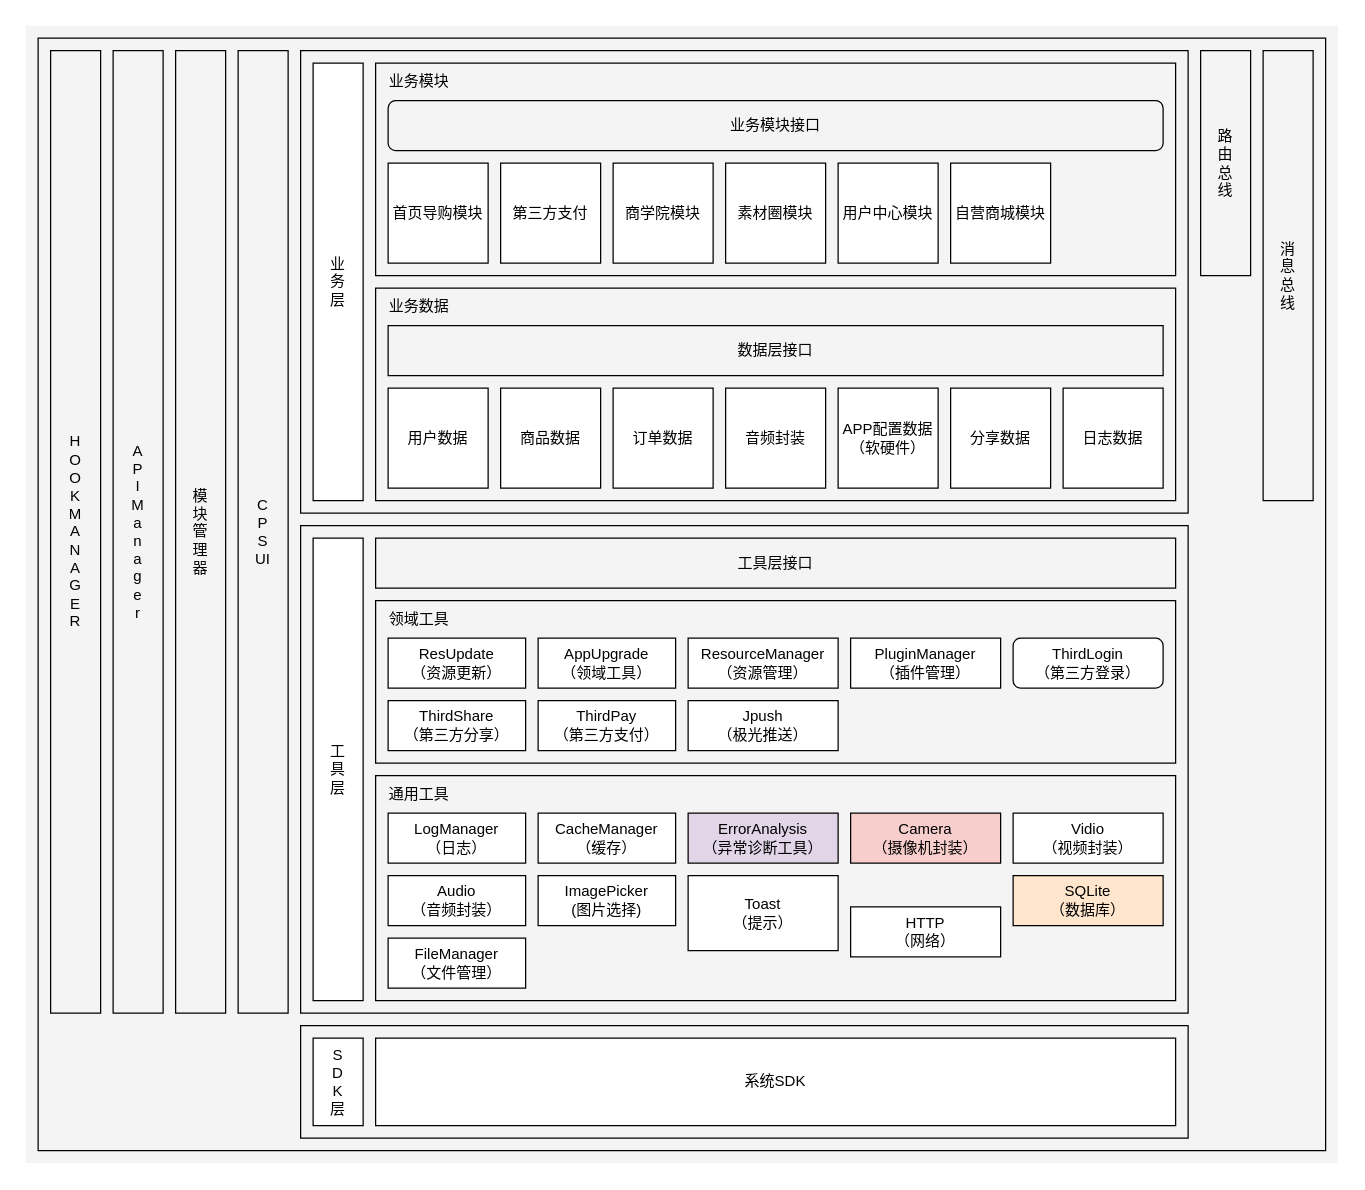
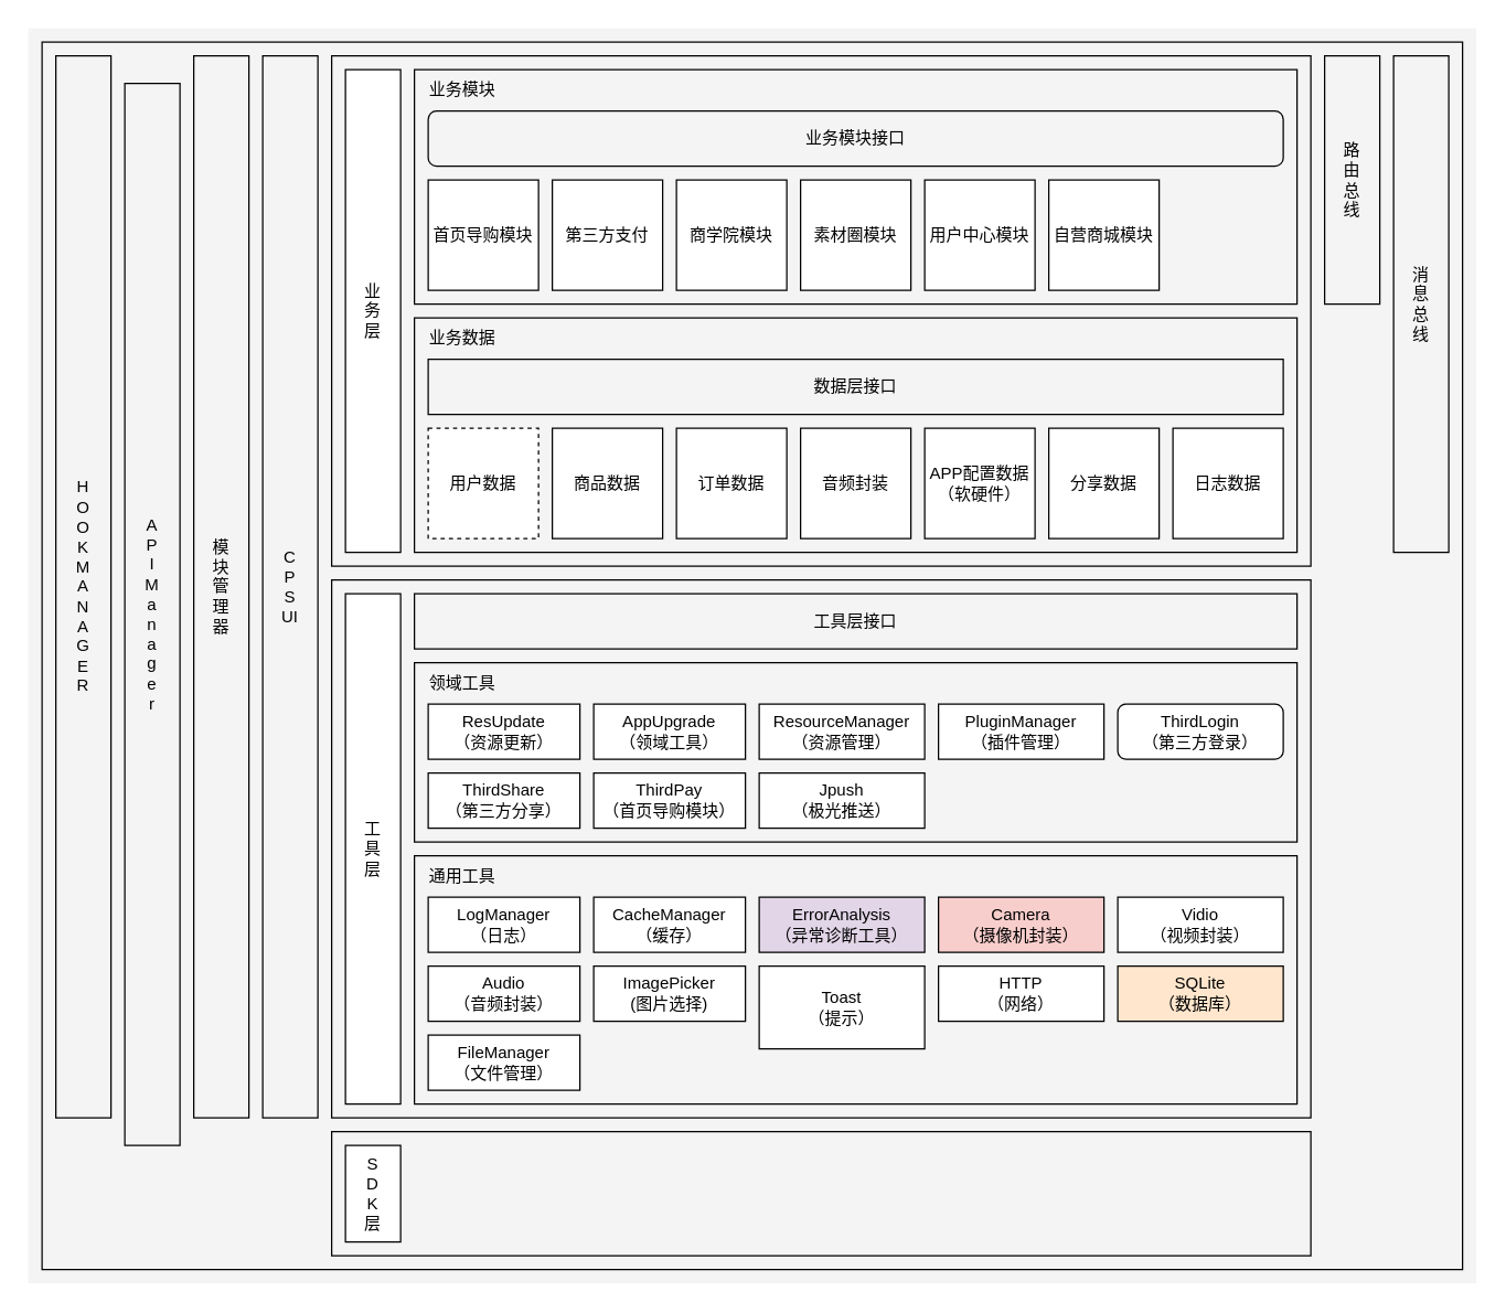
  <mxCell id="0" />
  <mxCell id="1" parent="0" />
  <mxCell id="2" value="" style="rounded=0;whiteSpace=wrap;html=1;fontColor=#333333;strokeColor=none;fillColor=#F4F4F4;" parent="1" vertex="1"><mxGeometry x="20" y="20" width="1050" height="910" as="geometry" /></mxCell>
  <mxCell id="3" value="" style="rounded=0;whiteSpace=wrap;html=1;fillColor=none;" parent="1" vertex="1"><mxGeometry x="30" y="30" width="1030" height="890" as="geometry" /></mxCell>
  <mxCell id="4" value="" style="rounded=0;whiteSpace=wrap;html=1;fillColor=none;" parent="1" vertex="1"><mxGeometry x="240" y="40" width="710" height="370" as="geometry" /></mxCell>
  <mxCell id="5" value="" style="rounded=0;whiteSpace=wrap;html=1;fillColor=none;" parent="1" vertex="1"><mxGeometry x="240" y="420" width="710" height="390" as="geometry" /></mxCell>
  <mxCell id="6" value="" style="rounded=0;whiteSpace=wrap;html=1;fillColor=none;" parent="1" vertex="1"><mxGeometry x="240" y="820" width="710" height="90" as="geometry" /></mxCell>
  <mxCell id="7" value="&lt;div&gt;路&lt;/div&gt;&lt;div&gt;由&lt;/div&gt;&lt;div&gt;总&lt;/div&gt;&lt;div&gt;线&lt;/div&gt;" style="rounded=0;whiteSpace=wrap;html=1;fillColor=none;" parent="1" vertex="1"><mxGeometry x="960" y="40" width="40" height="180" as="geometry" /></mxCell>
  <mxCell id="8" value="&lt;div&gt;消&lt;/div&gt;&lt;div&gt;息&lt;/div&gt;&lt;div&gt;总&lt;/div&gt;&lt;div&gt;线&lt;/div&gt;" style="rounded=0;whiteSpace=wrap;html=1;fillColor=none;" parent="1" vertex="1"><mxGeometry x="1010" y="40" width="40" height="360" as="geometry" /></mxCell>
  <mxCell id="9" value="H&lt;br&gt;O&lt;br&gt;O&lt;br&gt;K&lt;br&gt;M&lt;br&gt;A&lt;br&gt;N&lt;br&gt;A&lt;br&gt;G&lt;br&gt;E&lt;br&gt;R" style="rounded=0;whiteSpace=wrap;html=1;fillColor=none;" parent="1" vertex="1"><mxGeometry x="40" y="40" width="40" height="770" as="geometry" /></mxCell>
- <mxCell id="10" value="A&lt;br&gt;P&lt;br&gt;I&lt;br&gt;&lt;div&gt;M&lt;/div&gt;&lt;div&gt;a&lt;/div&gt;n&lt;br&gt;a&lt;br&gt;g&lt;br&gt;e&lt;br&gt;r" style="rounded=0;whiteSpace=wrap;html=1;fillColor=none;" parent="1" vertex="1"><mxGeometry x="90" y="40" width="40" height="770" as="geometry" /></mxCell>
+ <mxCell id="10" value="A&lt;br&gt;P&lt;br&gt;I&lt;br&gt;&lt;div&gt;M&lt;/div&gt;&lt;div&gt;a&lt;/div&gt;n&lt;br&gt;a&lt;br&gt;g&lt;br&gt;e&lt;br&gt;r" style="rounded=0;whiteSpace=wrap;html=1;fillColor=none;" parent="1" vertex="1"><mxGeometry x="90" y="60" width="40" height="770" as="geometry" /></mxCell>
  <mxCell id="11" value="&lt;div&gt;模&lt;/div&gt;&lt;div&gt;块&lt;/div&gt;&lt;div&gt;管&lt;/div&gt;&lt;div&gt;理&lt;/div&gt;&lt;div&gt;器&lt;/div&gt;" style="rounded=0;whiteSpace=wrap;html=1;fillColor=none;" parent="1" vertex="1"><mxGeometry x="140" y="40" width="40" height="770" as="geometry" /></mxCell>
  <mxCell id="12" value="&lt;div&gt;C&lt;/div&gt;&lt;div&gt;P&lt;/div&gt;&lt;div&gt;S&lt;br&gt;&lt;/div&gt;&lt;div&gt;UI&lt;/div&gt;" style="rounded=0;whiteSpace=wrap;html=1;fillColor=none;" parent="1" vertex="1"><mxGeometry x="190" y="40" width="40" height="770" as="geometry" /></mxCell>
  <mxCell id="13" value="&lt;div&gt;业&lt;/div&gt;&lt;div&gt;务&lt;/div&gt;&lt;div&gt;层&lt;/div&gt;" style="rounded=0;whiteSpace=wrap;html=1;" parent="1" vertex="1"><mxGeometry x="250" y="50" width="40" height="350" as="geometry" /></mxCell>
  <mxCell id="14" value="&lt;div&gt;工&lt;/div&gt;&lt;div&gt;具&lt;/div&gt;&lt;div&gt;层&lt;/div&gt;" style="rounded=0;whiteSpace=wrap;html=1;" parent="1" vertex="1"><mxGeometry x="250" y="430" width="40" height="370" as="geometry" /></mxCell>
  <mxCell id="15" value="&lt;div&gt;S&lt;/div&gt;&lt;div&gt;D&lt;/div&gt;&lt;div&gt;K&lt;/div&gt;&lt;div&gt;层&lt;/div&gt;" style="rounded=0;whiteSpace=wrap;html=1;" parent="1" vertex="1"><mxGeometry x="250" y="830" width="40" height="70" as="geometry" /></mxCell>
  <mxCell id="16" value="" style="rounded=0;whiteSpace=wrap;html=1;fillColor=none;" parent="1" vertex="1"><mxGeometry x="300" y="50" width="640" height="170" as="geometry" /></mxCell>
  <mxCell id="17" value="" style="rounded=0;whiteSpace=wrap;html=1;fillColor=none;" parent="1" vertex="1"><mxGeometry x="300" y="230" width="640" height="170" as="geometry" /></mxCell>
  <mxCell id="18" value="" style="rounded=0;whiteSpace=wrap;html=1;fillColor=none;" parent="1" vertex="1"><mxGeometry x="300" y="480" width="640" height="130" as="geometry" /></mxCell>
  <mxCell id="19" value="工具层接口" style="rounded=0;whiteSpace=wrap;html=1;fillColor=none;" parent="1" vertex="1"><mxGeometry x="300" y="430" width="640" height="40" as="geometry" /></mxCell>
- <mxCell id="20" value="系统SDK" style="rounded=0;whiteSpace=wrap;html=1;" parent="1" vertex="1"><mxGeometry x="300" y="830" width="640" height="70" as="geometry" /></mxCell>
  <mxCell id="21" value="业务模块接口" style="whiteSpace=wrap;html=1;fillColor=none;rounded=1;" parent="1" vertex="1"><mxGeometry x="310" y="80" width="620" height="40" as="geometry" /></mxCell>
  <mxCell id="22" value="&lt;div&gt;首页导购模块&lt;/div&gt;" style="rounded=0;whiteSpace=wrap;html=1;strokeColor=#000000;" parent="1" vertex="1"><mxGeometry x="310" y="130" width="80" height="80" as="geometry" /></mxCell>
  <mxCell id="23" value="第三方支付" style="rounded=0;whiteSpace=wrap;html=1;strokeColor=#000000;" parent="1" vertex="1"><mxGeometry x="400" y="130" width="80" height="80" as="geometry" /></mxCell>
  <mxCell id="24" value="商学院模块" style="rounded=0;whiteSpace=wrap;html=1;strokeColor=#000000;" parent="1" vertex="1"><mxGeometry x="490" y="130" width="80" height="80" as="geometry" /></mxCell>
  <mxCell id="25" value="素材圈模块" style="rounded=0;whiteSpace=wrap;html=1;strokeColor=#000000;" parent="1" vertex="1"><mxGeometry x="580" y="130" width="80" height="80" as="geometry" /></mxCell>
  <mxCell id="26" value="用户中心模块" style="rounded=0;whiteSpace=wrap;html=1;strokeColor=#000000;" parent="1" vertex="1"><mxGeometry x="670" y="130" width="80" height="80" as="geometry" /></mxCell>
  <mxCell id="27" value="自营商城模块" style="rounded=0;whiteSpace=wrap;html=1;strokeColor=#000000;" parent="1" vertex="1"><mxGeometry x="760" y="130" width="80" height="80" as="geometry" /></mxCell>
  <mxCell id="28" value="业务模块" style="text;html=1;strokeColor=none;fillColor=none;align=center;verticalAlign=middle;whiteSpace=wrap;rounded=0;" parent="1" vertex="1"><mxGeometry x="310" y="50" width="50" height="30" as="geometry" /></mxCell>
  <mxCell id="29" value="数据层接口" style="rounded=0;whiteSpace=wrap;html=1;fillColor=none;" parent="1" vertex="1"><mxGeometry x="310" y="260" width="620" height="40" as="geometry" /></mxCell>
- <mxCell id="30" value="用户数据" style="rounded=0;whiteSpace=wrap;html=1;strokeColor=#000000;" parent="1" vertex="1"><mxGeometry x="310" y="310" width="80" height="80" as="geometry" /></mxCell>
+ <mxCell id="30" value="用户数据" style="rounded=0;whiteSpace=wrap;html=1;strokeColor=#000000;dashed=1;" parent="1" vertex="1"><mxGeometry x="310" y="310" width="80" height="80" as="geometry" /></mxCell>
  <mxCell id="31" value="商品数据" style="rounded=0;whiteSpace=wrap;html=1;strokeColor=#000000;" parent="1" vertex="1"><mxGeometry x="400" y="310" width="80" height="80" as="geometry" /></mxCell>
  <mxCell id="32" value="订单数据" style="rounded=0;whiteSpace=wrap;html=1;strokeColor=#000000;" parent="1" vertex="1"><mxGeometry x="490" y="310" width="80" height="80" as="geometry" /></mxCell>
  <mxCell id="33" value="音频封装" style="rounded=0;whiteSpace=wrap;html=1;strokeColor=#000000;" parent="1" vertex="1"><mxGeometry x="580" y="310" width="80" height="80" as="geometry" /></mxCell>
  <mxCell id="34" value="APP配置数据&lt;br&gt;（软硬件）" style="rounded=0;whiteSpace=wrap;html=1;strokeColor=#000000;" parent="1" vertex="1"><mxGeometry x="670" y="310" width="80" height="80" as="geometry" /></mxCell>
  <mxCell id="35" value="分享数据" style="rounded=0;whiteSpace=wrap;html=1;strokeColor=#000000;" parent="1" vertex="1"><mxGeometry x="760" y="310" width="80" height="80" as="geometry" /></mxCell>
  <mxCell id="36" value="日志数据" style="rounded=0;whiteSpace=wrap;html=1;strokeColor=#000000;" parent="1" vertex="1"><mxGeometry x="850" y="310" width="80" height="80" as="geometry" /></mxCell>
  <mxCell id="37" value="业务数据" style="text;html=1;strokeColor=none;fillColor=none;align=center;verticalAlign=middle;whiteSpace=wrap;rounded=0;" parent="1" vertex="1"><mxGeometry x="310" y="230" width="50" height="30" as="geometry" /></mxCell>
  <mxCell id="38" value="领域工具" style="text;html=1;strokeColor=none;fillColor=none;align=center;verticalAlign=middle;whiteSpace=wrap;rounded=0;" parent="1" vertex="1"><mxGeometry x="310" y="480" width="50" height="30" as="geometry" /></mxCell>
  <mxCell id="39" value="ResUpdate&lt;br&gt;（资源更新）" style="rounded=0;whiteSpace=wrap;html=1;strokeColor=#000000;" parent="1" vertex="1"><mxGeometry x="310" y="510" width="110" height="40" as="geometry" /></mxCell>
  <mxCell id="40" value="AppUpgrade&lt;br&gt;（领域工具）" style="rounded=0;whiteSpace=wrap;html=1;strokeColor=#000000;" parent="1" vertex="1"><mxGeometry x="430" y="510" width="110" height="40" as="geometry" /></mxCell>
  <mxCell id="41" value="ResourceManager&lt;br&gt;（资源管理）" style="rounded=0;whiteSpace=wrap;html=1;strokeColor=#000000;" parent="1" vertex="1"><mxGeometry x="550" y="510" width="120" height="40" as="geometry" /></mxCell>
  <mxCell id="42" value="PluginManager&lt;br&gt;（插件管理）" style="rounded=0;whiteSpace=wrap;html=1;strokeColor=#000000;" parent="1" vertex="1"><mxGeometry x="680" y="510" width="120" height="40" as="geometry" /></mxCell>
  <mxCell id="43" value="ThirdLogin&lt;br&gt;（第三方登录）" style="whiteSpace=wrap;html=1;strokeColor=#000000;rounded=1;" parent="1" vertex="1"><mxGeometry x="810" y="510" width="120" height="40" as="geometry" /></mxCell>
- <mxCell id="44" value="ThirdPay&lt;br&gt;（第三方支付）" style="rounded=0;whiteSpace=wrap;html=1;strokeColor=#000000;" parent="1" vertex="1"><mxGeometry x="430" y="560" width="110" height="40" as="geometry" /></mxCell>
+ <mxCell id="44" value="ThirdPay&lt;br&gt;（首页导购模块）" style="rounded=0;whiteSpace=wrap;html=1;strokeColor=#000000;" parent="1" vertex="1"><mxGeometry x="430" y="560" width="110" height="40" as="geometry" /></mxCell>
  <mxCell id="45" value="Jpush&lt;br&gt;（极光推送）" style="rounded=0;whiteSpace=wrap;html=1;strokeColor=#000000;" parent="1" vertex="1"><mxGeometry x="550" y="560" width="120" height="40" as="geometry" /></mxCell>
  <mxCell id="46" value="" style="rounded=0;whiteSpace=wrap;html=1;fillColor=none;" parent="1" vertex="1"><mxGeometry x="300" y="620" width="640" height="180" as="geometry" /></mxCell>
  <mxCell id="47" value="通用工具" style="text;html=1;strokeColor=none;fillColor=none;align=center;verticalAlign=middle;whiteSpace=wrap;rounded=0;" parent="1" vertex="1"><mxGeometry x="310" y="620" width="50" height="30" as="geometry" /></mxCell>
  <mxCell id="48" value="LogManager&lt;br&gt;（日志）" style="rounded=0;whiteSpace=wrap;html=1;strokeColor=#000000;" parent="1" vertex="1"><mxGeometry x="310" y="650" width="110" height="40" as="geometry" /></mxCell>
  <mxCell id="49" value="CacheManager&lt;br&gt;（缓存）" style="rounded=0;whiteSpace=wrap;html=1;strokeColor=#000000;" parent="1" vertex="1"><mxGeometry x="430" y="650" width="110" height="40" as="geometry" /></mxCell>
  <mxCell id="50" value="ErrorAnalysis&lt;br&gt;（异常诊断工具）" style="rounded=0;whiteSpace=wrap;html=1;strokeColor=#000000;fillColor=#e1d5e7;" parent="1" vertex="1"><mxGeometry x="550" y="650" width="120" height="40" as="geometry" /></mxCell>
  <mxCell id="51" value="Camera&lt;br&gt;（摄像机封装）" style="rounded=0;whiteSpace=wrap;html=1;strokeColor=#000000;fillColor=#f8cecc;" parent="1" vertex="1"><mxGeometry x="680" y="650" width="120" height="40" as="geometry" /></mxCell>
  <mxCell id="52" value="Vidio&lt;br&gt;（视频封装）" style="rounded=0;whiteSpace=wrap;html=1;strokeColor=#000000;" parent="1" vertex="1"><mxGeometry x="810" y="650" width="120" height="40" as="geometry" /></mxCell>
- <mxCell id="53" value="HTTP&lt;br&gt;（网络）" style="rounded=0;whiteSpace=wrap;html=1;strokeColor=#000000;" parent="1" vertex="1"><mxGeometry x="680" y="725" width="120" height="40" as="geometry" /></mxCell>
+ <mxCell id="53" value="HTTP&lt;br&gt;（网络）" style="rounded=0;whiteSpace=wrap;html=1;strokeColor=#000000;" parent="1" vertex="1"><mxGeometry x="680" y="700" width="120" height="40" as="geometry" /></mxCell>
  <mxCell id="54" value="SQLite&lt;br&gt;（数据库）" style="rounded=0;whiteSpace=wrap;html=1;strokeColor=#000000;fillColor=#ffe6cc;" parent="1" vertex="1"><mxGeometry x="810" y="700" width="120" height="40" as="geometry" /></mxCell>
  <mxCell id="55" value="FileManager&lt;br&gt;（文件管理）" style="rounded=0;whiteSpace=wrap;html=1;" parent="1" vertex="1"><mxGeometry x="310" y="750" width="110" height="40" as="geometry" /></mxCell>
  <mxCell id="56" value="Audio&lt;br&gt;（音频封装）" style="rounded=0;whiteSpace=wrap;html=1;" parent="1" vertex="1"><mxGeometry x="310" y="700" width="110" height="40" as="geometry" /></mxCell>
  <mxCell id="57" value="ImagePicker&lt;br&gt;(图片选择)" style="rounded=0;whiteSpace=wrap;html=1;strokeColor=#000000;" parent="1" vertex="1"><mxGeometry x="430" y="700" width="110" height="40" as="geometry" /></mxCell>
  <mxCell id="58" value="&lt;div&gt;Toast&lt;/div&gt;&lt;div&gt;（提示）&lt;br&gt;&lt;/div&gt;" style="rounded=0;whiteSpace=wrap;html=1;strokeColor=#000000;" parent="1" vertex="1"><mxGeometry x="550" y="700" width="120" height="60" as="geometry" /></mxCell>
  <mxCell id="59" value="ThirdShare&lt;br&gt;（第三方分享）" style="rounded=0;whiteSpace=wrap;html=1;strokeColor=#000000;" parent="1" vertex="1"><mxGeometry x="310" y="560" width="110" height="40" as="geometry" /></mxCell>
